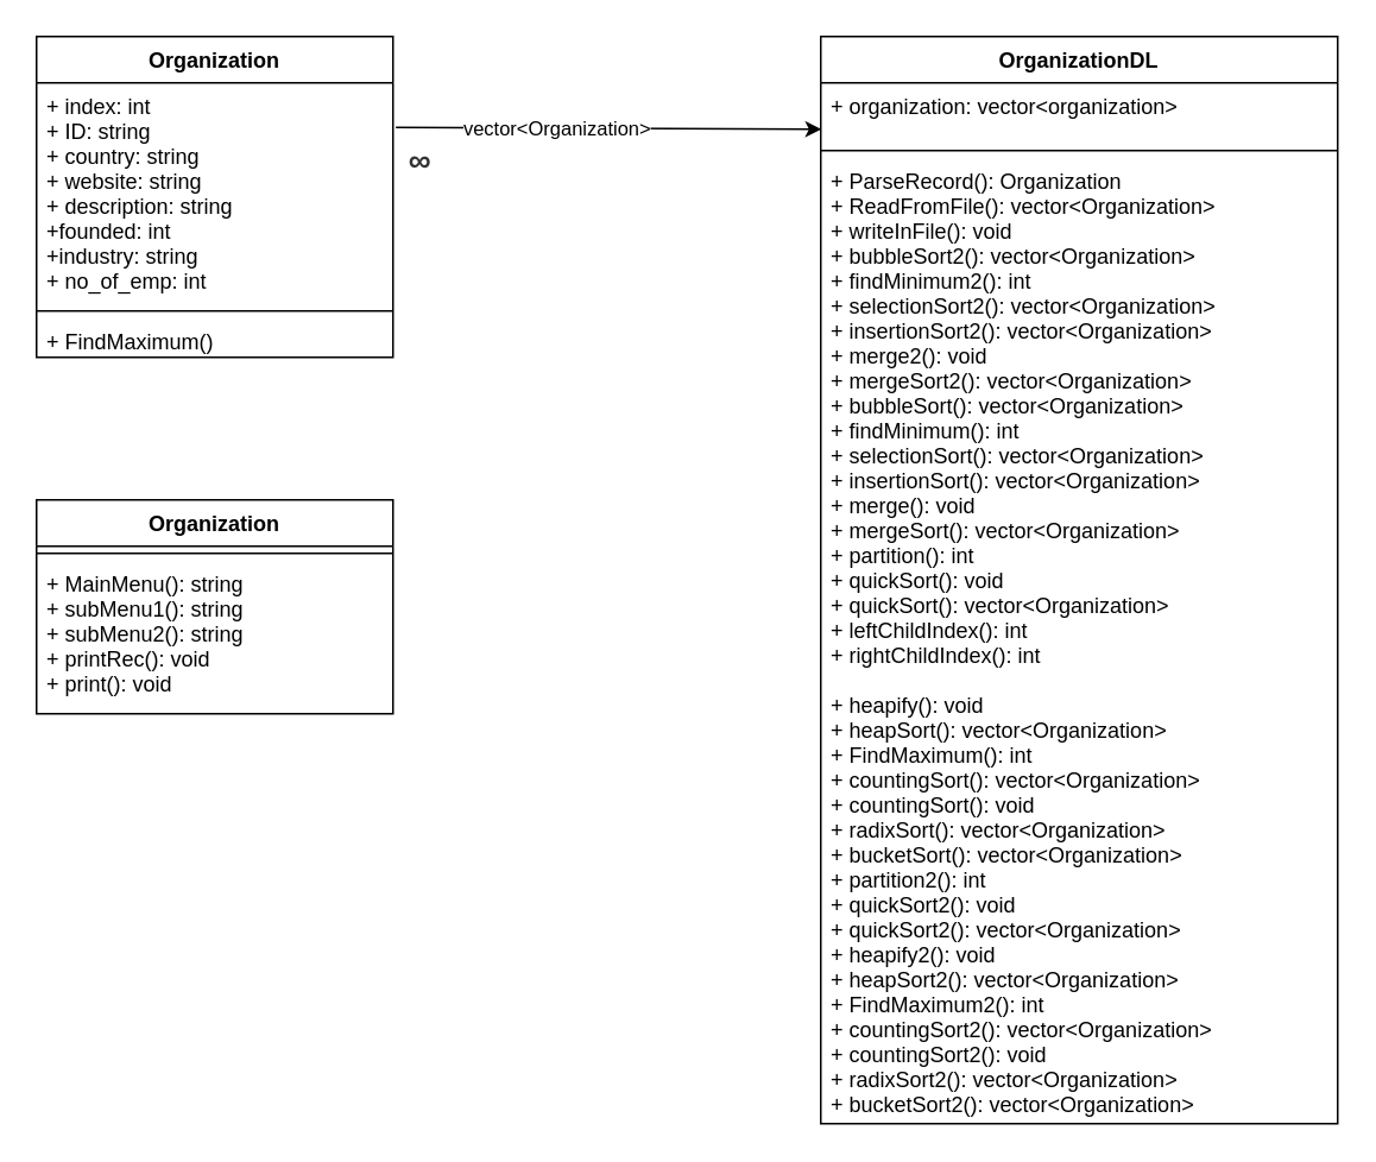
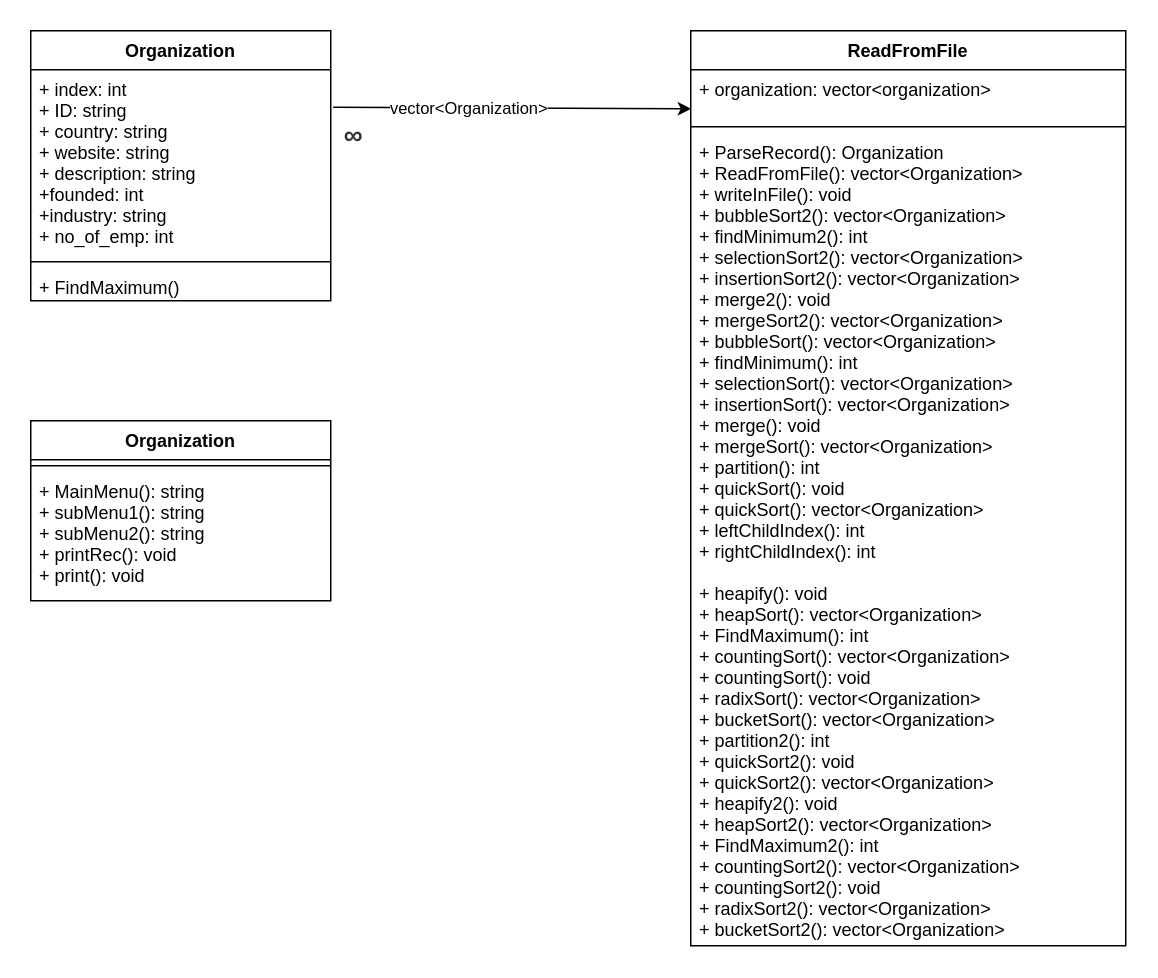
  <mxCell id="0" />
  <mxCell id="1" parent="0" />
  <mxCell id="2" value="Organization" style="swimlane;fontStyle=1;align=center;verticalAlign=top;childLayout=stackLayout;horizontal=1;startSize=26;horizontalStack=0;resizeParent=1;resizeParentMax=0;resizeLast=0;collapsible=1;marginBottom=0;" vertex="1" parent="1"><mxGeometry x="20" y="20" width="200" height="180" as="geometry" /></mxCell>
  <mxCell id="3" value="+ index: int&#10;+ ID: string&#10;+ country: string&#10;+ website: string&#10;+ description: string&#10;+founded: int&#10;+industry: string&#10;+ no_of_emp: int" style="text;strokeColor=none;fillColor=none;align=left;verticalAlign=top;spacingLeft=4;spacingRight=4;overflow=hidden;rotatable=0;points=[[0,0.5],[1,0.5]];portConstraint=eastwest;" vertex="1" parent="2"><mxGeometry y="26" width="200" height="124" as="geometry" /></mxCell>
  <mxCell id="4" value="" style="line;strokeWidth=1;fillColor=none;align=left;verticalAlign=middle;spacingTop=-1;spacingLeft=3;spacingRight=3;rotatable=0;labelPosition=right;points=[];portConstraint=eastwest;" vertex="1" parent="2"><mxGeometry y="150" width="200" height="8" as="geometry" /></mxCell>
  <mxCell id="5" value="+ FindMaximum()" style="text;strokeColor=none;fillColor=none;align=left;verticalAlign=top;spacingLeft=4;spacingRight=4;overflow=hidden;rotatable=0;points=[[0,0.5],[1,0.5]];portConstraint=eastwest;" vertex="1" parent="2"><mxGeometry y="158" width="200" height="22" as="geometry" /></mxCell>
- <mxCell id="6" value="OrganizationDL" style="swimlane;fontStyle=1;align=center;verticalAlign=top;childLayout=stackLayout;horizontal=1;startSize=26;horizontalStack=0;resizeParent=1;resizeParentMax=0;resizeLast=0;collapsible=1;marginBottom=0;" vertex="1" parent="1"><mxGeometry x="460" y="20" width="290" height="610" as="geometry" /></mxCell>
+ <mxCell id="6" value="ReadFromFile" style="swimlane;fontStyle=1;align=center;verticalAlign=top;childLayout=stackLayout;horizontal=1;startSize=26;horizontalStack=0;resizeParent=1;resizeParentMax=0;resizeLast=0;collapsible=1;marginBottom=0;" vertex="1" parent="1"><mxGeometry x="460" y="20" width="290" height="610" as="geometry" /></mxCell>
  <mxCell id="7" value="+ organization: vector&lt;organization&gt;" style="text;strokeColor=none;fillColor=none;align=left;verticalAlign=top;spacingLeft=4;spacingRight=4;overflow=hidden;rotatable=0;points=[[0,0.5],[1,0.5]];portConstraint=eastwest;" vertex="1" parent="6"><mxGeometry y="26" width="290" height="34" as="geometry" /></mxCell>
  <mxCell id="8" value="" style="line;strokeWidth=1;fillColor=none;align=left;verticalAlign=middle;spacingTop=-1;spacingLeft=3;spacingRight=3;rotatable=0;labelPosition=right;points=[];portConstraint=eastwest;" vertex="1" parent="6"><mxGeometry y="60" width="290" height="8" as="geometry" /></mxCell>
  <mxCell id="9" value="+ ParseRecord(): Organization&#10;+ ReadFromFile(): vector&lt;Organization&gt;&#10;+ writeInFile(): void&#10;+ bubbleSort2(): vector&lt;Organization&gt;&#10;+ findMinimum2(): int&#10;+ selectionSort2(): vector&lt;Organization&gt;&#10;+ insertionSort2(): vector&lt;Organization&gt;&#10;+ merge2(): void&#10;+ mergeSort2(): vector&lt;Organization&gt;&#10;+ bubbleSort(): vector&lt;Organization&gt;&#10;+ findMinimum(): int&#10;+ selectionSort(): vector&lt;Organization&gt;&#10;+ insertionSort(): vector&lt;Organization&gt;&#10;+ merge(): void&#10;+ mergeSort(): vector&lt;Organization&gt;&#10;+ partition(): int&#10;+ quickSort(): void&#10;+ quickSort(): vector&lt;Organization&gt;&#10;+ leftChildIndex(): int&#10;+ rightChildIndex(): int&#10;&#10;+ heapify(): void&#10;+ heapSort(): vector&lt;Organization&gt;&#10;+ FindMaximum(): int&#10;+ countingSort(): vector&lt;Organization&gt;&#10;+ countingSort(): void&#10;+ radixSort(): vector&lt;Organization&gt;&#10;+ bucketSort(): vector&lt;Organization&gt;&#10;+ partition2(): int&#10;+ quickSort2(): void&#10;+ quickSort2(): vector&lt;Organization&gt;&#10;+ heapify2(): void&#10;+ heapSort2(): vector&lt;Organization&gt;&#10;+ FindMaximum2(): int&#10;+ countingSort2(): vector&lt;Organization&gt;&#10;+ countingSort2(): void&#10;+ radixSort2(): vector&lt;Organization&gt;&#10;+ bucketSort2(): vector&lt;Organization&gt;" style="text;strokeColor=none;fillColor=none;align=left;verticalAlign=top;spacingLeft=4;spacingRight=4;overflow=hidden;rotatable=0;points=[[0,0.5],[1,0.5]];portConstraint=eastwest;" vertex="1" parent="6"><mxGeometry y="68" width="290" height="542" as="geometry" /></mxCell>
  <mxCell id="10" value="Organization" style="swimlane;fontStyle=1;align=center;verticalAlign=top;childLayout=stackLayout;horizontal=1;startSize=26;horizontalStack=0;resizeParent=1;resizeParentMax=0;resizeLast=0;collapsible=1;marginBottom=0;" vertex="1" parent="1"><mxGeometry x="20" y="280" width="200" height="120" as="geometry" /></mxCell>
  <mxCell id="11" value="" style="line;strokeWidth=1;fillColor=none;align=left;verticalAlign=middle;spacingTop=-1;spacingLeft=3;spacingRight=3;rotatable=0;labelPosition=right;points=[];portConstraint=eastwest;" vertex="1" parent="10"><mxGeometry y="26" width="200" height="8" as="geometry" /></mxCell>
  <mxCell id="12" value="+ MainMenu(): string&#10;+ subMenu1(): string&#10;+ subMenu2(): string&#10;+ printRec(): void&#10;+ print(): void" style="text;strokeColor=none;fillColor=none;align=left;verticalAlign=top;spacingLeft=4;spacingRight=4;overflow=hidden;rotatable=0;points=[[0,0.5],[1,0.5]];portConstraint=eastwest;" vertex="1" parent="10"><mxGeometry y="34" width="200" height="86" as="geometry" /></mxCell>
  <mxCell id="13" value="" style="endArrow=classic;html=1;entryX=0.001;entryY=0.765;entryDx=0;entryDy=0;entryPerimeter=0;exitX=1.008;exitY=0.202;exitDx=0;exitDy=0;exitPerimeter=0;" edge="1" parent="1" source="3" target="7"><mxGeometry width="50" height="50" relative="1" as="geometry"><mxPoint x="220" y="150" as="sourcePoint" /><mxPoint x="270" y="100" as="targetPoint" /></mxGeometry></mxCell>
  <mxCell id="14" value="vector&amp;lt;Organization&amp;gt;" style="edgeLabel;html=1;align=center;verticalAlign=middle;resizable=0;points=[];" vertex="1" connectable="0" parent="13"><mxGeometry x="-0.242" relative="1" as="geometry"><mxPoint as="offset" /></mxGeometry></mxCell>
  <mxCell id="15" value="&lt;strong style=&quot;box-sizing: border-box ; margin: 0px ; padding: 0px ; color: rgb(51 , 51 , 51) ; font-family: sans-serif ; font-size: 17.6px ; background-color: rgb(255 , 255 , 255)&quot;&gt;∞&lt;/strong&gt;" style="text;html=1;align=center;verticalAlign=middle;resizable=0;points=[];autosize=1;strokeColor=none;fillColor=none;" vertex="1" parent="1"><mxGeometry x="220" y="80" width="30" height="20" as="geometry" /></mxCell>
